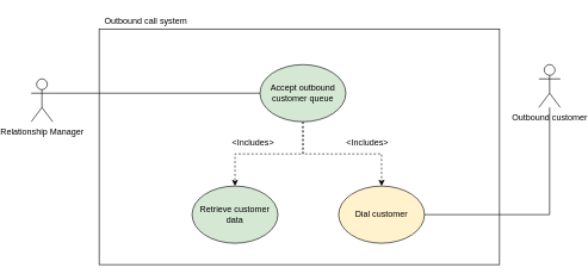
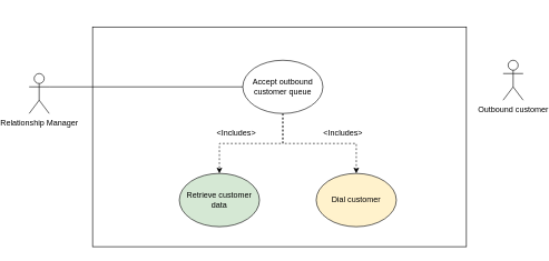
  <mxCell id="0" />
  <mxCell id="1" parent="0" />
  <mxCell id="2" value="" style="rounded=0;whiteSpace=wrap;html=1;" vertex="1" parent="1"><mxGeometry x="115" y="40" width="560" height="330" as="geometry" /></mxCell>
  <mxCell id="3" value="Outbound customer" style="shape=umlActor;verticalLabelPosition=bottom;labelBackgroundColor=#ffffff;verticalAlign=top;html=1;outlineConnect=0;" vertex="1" parent="1"><mxGeometry x="730" y="90" width="30" height="60" as="geometry" /></mxCell>
  <mxCell id="4" style="edgeStyle=orthogonalEdgeStyle;rounded=0;orthogonalLoop=1;jettySize=auto;html=1;exitX=1;exitY=0.333;exitDx=0;exitDy=0;exitPerimeter=0;entryX=0;entryY=0.5;entryDx=0;entryDy=0;endArrow=none;endFill=0;" edge="1" parent="1" source="5" target="9"><mxGeometry relative="1" as="geometry" /></mxCell>
  <mxCell id="5" value="Relationship Manager" style="shape=umlActor;verticalLabelPosition=bottom;labelBackgroundColor=#ffffff;verticalAlign=top;html=1;outlineConnect=0;" vertex="1" parent="1"><mxGeometry x="20" y="110" width="30" height="60" as="geometry" /></mxCell>
- <mxCell id="6" value="Outbound call system" style="text;html=1;align=center;verticalAlign=middle;resizable=0;points=[];autosize=1;" vertex="1" parent="1"><mxGeometry x="115" y="20" width="130" height="20" as="geometry" /></mxCell>
  <mxCell id="7" value="" style="edgeStyle=orthogonalEdgeStyle;rounded=0;orthogonalLoop=1;jettySize=auto;html=1;dashed=1;" edge="1" parent="1" source="9" target="12"><mxGeometry relative="1" as="geometry" /></mxCell>
  <mxCell id="8" value="" style="edgeStyle=orthogonalEdgeStyle;rounded=0;orthogonalLoop=1;jettySize=auto;html=1;endArrow=classic;endFill=1;dashed=1;" edge="1" parent="1" source="9" target="10"><mxGeometry relative="1" as="geometry" /></mxCell>
- <mxCell id="9" value="Accept outbound customer queue" style="ellipse;whiteSpace=wrap;html=1;fillColor=#d5e8d4;" vertex="1" parent="1"><mxGeometry x="340" y="90" width="120" height="80" as="geometry" /></mxCell>
+ <mxCell id="9" value="Accept outbound customer queue" style="ellipse;whiteSpace=wrap;html=1;" vertex="1" parent="1"><mxGeometry x="340" y="90" width="120" height="80" as="geometry" /></mxCell>
  <mxCell id="10" value="Retrieve customer data" style="ellipse;whiteSpace=wrap;html=1;fillColor=#d5e8d4;" vertex="1" parent="1"><mxGeometry x="245" y="260" width="120" height="80" as="geometry" /></mxCell>
- <mxCell id="11" style="edgeStyle=orthogonalEdgeStyle;rounded=0;orthogonalLoop=1;jettySize=auto;html=1;exitX=1;exitY=0.5;exitDx=0;exitDy=0;endArrow=none;endFill=0;" edge="1" parent="1" source="12" target="3"><mxGeometry relative="1" as="geometry" /></mxCell>
  <mxCell id="12" value="Dial customer" style="ellipse;whiteSpace=wrap;html=1;fillColor=#fff2cc;" vertex="1" parent="1"><mxGeometry x="450" y="260" width="120" height="80" as="geometry" /></mxCell>
  <mxCell id="13" value="&amp;lt;Includes&amp;gt;" style="text;html=1;align=center;verticalAlign=middle;resizable=0;points=[];autosize=1;" vertex="1" parent="1"><mxGeometry x="455" y="190" width="70" height="20" as="geometry" /></mxCell>
  <mxCell id="14" value="&amp;lt;Includes&amp;gt;" style="text;html=1;align=center;verticalAlign=middle;resizable=0;points=[];autosize=1;" vertex="1" parent="1"><mxGeometry x="295" y="190" width="70" height="20" as="geometry" /></mxCell>
